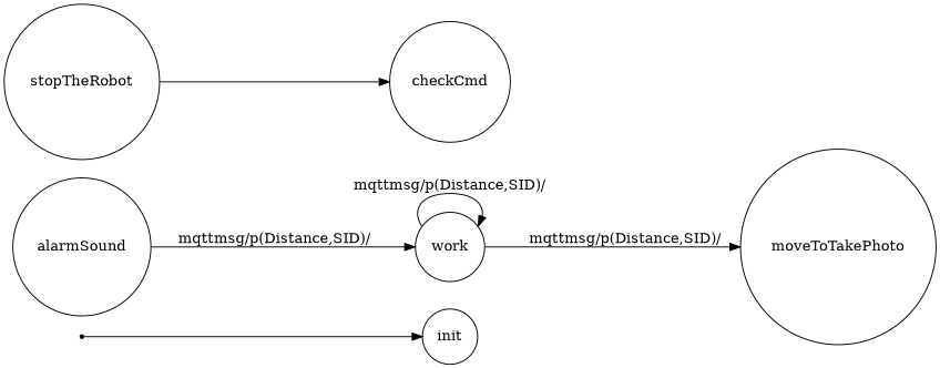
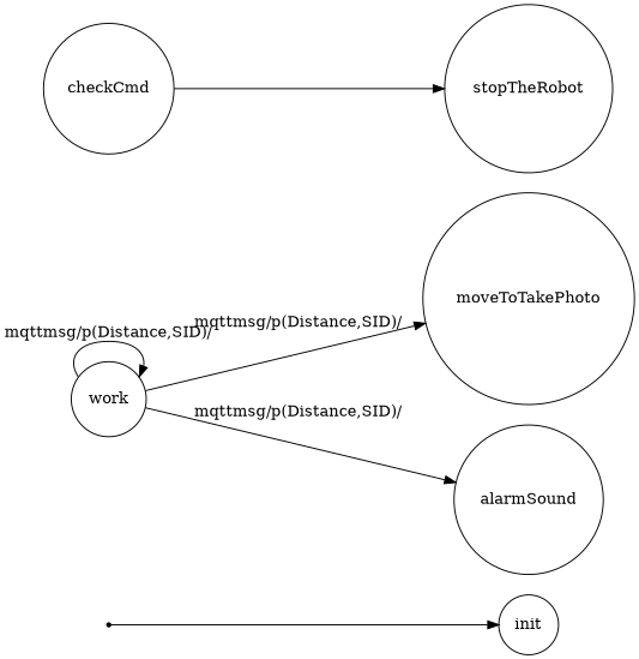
  digraph {
    rankdir=LR
    node [shape=circle]
    iniziale [shape=point]
    init
    work
    moveToTakePhoto
    alarmSound
    checkCmd
    stopTheRobot
    iniziale -> init
    work -> work [label="mqttmsg/p(Distance,SID)/"]
    work -> moveToTakePhoto [label="mqttmsg/p(Distance,SID)/"]
-   alarmSound -> work [label="mqttmsg/p(Distance,SID)/"]
-   stopTheRobot -> checkCmd
+   work -> alarmSound [label="mqttmsg/p(Distance,SID)/"]
+   checkCmd -> stopTheRobot
  }
